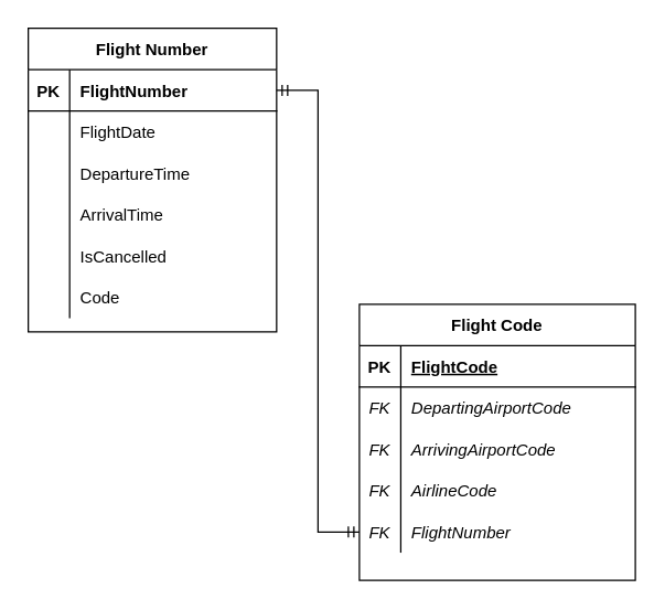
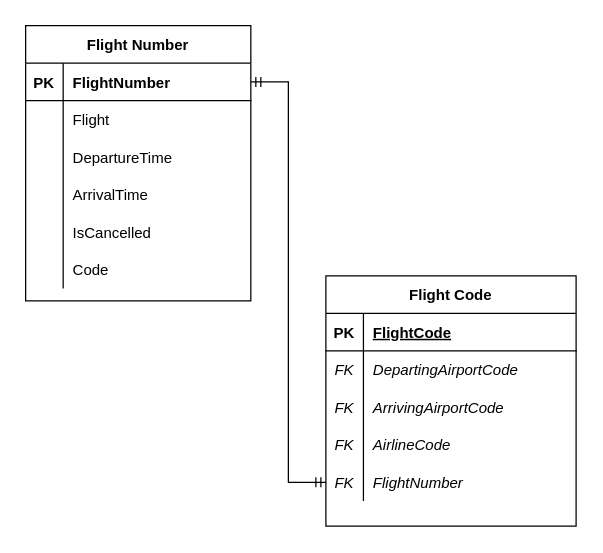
  <mxCell id="0" />
  <mxCell id="1" parent="0" />
  <mxCell id="2" value="Flight Code" style="shape=table;startSize=30;container=1;collapsible=1;childLayout=tableLayout;fixedRows=1;rowLines=0;fontStyle=1;align=center;resizeLast=1;" vertex="1" parent="1"><mxGeometry x="260" y="220" width="200" height="200" as="geometry" /></mxCell>
  <mxCell id="3" value="" style="shape=tableRow;horizontal=0;startSize=0;swimlaneHead=0;swimlaneBody=0;fillColor=none;collapsible=0;dropTarget=0;points=[[0,0.5],[1,0.5]];portConstraint=eastwest;top=0;left=0;right=0;bottom=1;" vertex="1" parent="2"><mxGeometry y="30" width="200" height="30" as="geometry" /></mxCell>
  <mxCell id="4" value="PK" style="shape=partialRectangle;connectable=0;fillColor=none;top=0;left=0;bottom=0;right=0;fontStyle=1;overflow=hidden;" vertex="1" parent="3"><mxGeometry width="30" height="30" as="geometry"><mxRectangle width="30" height="30" as="alternateBounds" /></mxGeometry></mxCell>
  <mxCell id="5" value="FlightCode" style="shape=partialRectangle;connectable=0;fillColor=none;top=0;left=0;bottom=0;right=0;align=left;spacingLeft=6;fontStyle=5;overflow=hidden;" vertex="1" parent="3"><mxGeometry x="30" width="170" height="30" as="geometry"><mxRectangle width="170" height="30" as="alternateBounds" /></mxGeometry></mxCell>
  <mxCell id="6" value="" style="shape=tableRow;horizontal=0;startSize=0;swimlaneHead=0;swimlaneBody=0;fillColor=none;collapsible=0;dropTarget=0;points=[[0,0.5],[1,0.5]];portConstraint=eastwest;top=0;left=0;right=0;bottom=0;" vertex="1" parent="2"><mxGeometry y="60" width="200" height="30" as="geometry" /></mxCell>
  <mxCell id="7" value="FK" style="shape=partialRectangle;connectable=0;fillColor=none;top=0;left=0;bottom=0;right=0;editable=1;overflow=hidden;fontStyle=2" vertex="1" parent="6"><mxGeometry width="30" height="30" as="geometry"><mxRectangle width="30" height="30" as="alternateBounds" /></mxGeometry></mxCell>
  <mxCell id="8" value="DepartingAirportCode" style="shape=partialRectangle;connectable=0;fillColor=none;top=0;left=0;bottom=0;right=0;align=left;spacingLeft=6;overflow=hidden;fontStyle=2" vertex="1" parent="6"><mxGeometry x="30" width="170" height="30" as="geometry"><mxRectangle width="170" height="30" as="alternateBounds" /></mxGeometry></mxCell>
  <mxCell id="9" value="" style="shape=tableRow;horizontal=0;startSize=0;swimlaneHead=0;swimlaneBody=0;fillColor=none;collapsible=0;dropTarget=0;points=[[0,0.5],[1,0.5]];portConstraint=eastwest;top=0;left=0;right=0;bottom=0;" vertex="1" parent="2"><mxGeometry y="90" width="200" height="30" as="geometry" /></mxCell>
  <mxCell id="10" value="FK" style="shape=partialRectangle;connectable=0;fillColor=none;top=0;left=0;bottom=0;right=0;editable=1;overflow=hidden;fontStyle=2" vertex="1" parent="9"><mxGeometry width="30" height="30" as="geometry"><mxRectangle width="30" height="30" as="alternateBounds" /></mxGeometry></mxCell>
  <mxCell id="11" value="ArrivingAirportCode" style="shape=partialRectangle;connectable=0;fillColor=none;top=0;left=0;bottom=0;right=0;align=left;spacingLeft=6;overflow=hidden;fontStyle=2" vertex="1" parent="9"><mxGeometry x="30" width="170" height="30" as="geometry"><mxRectangle width="170" height="30" as="alternateBounds" /></mxGeometry></mxCell>
  <mxCell id="12" value="" style="shape=tableRow;horizontal=0;startSize=0;swimlaneHead=0;swimlaneBody=0;fillColor=none;collapsible=0;dropTarget=0;points=[[0,0.5],[1,0.5]];portConstraint=eastwest;top=0;left=0;right=0;bottom=0;" vertex="1" parent="2"><mxGeometry y="120" width="200" height="30" as="geometry" /></mxCell>
  <mxCell id="13" value="FK" style="shape=partialRectangle;connectable=0;fillColor=none;top=0;left=0;bottom=0;right=0;editable=1;overflow=hidden;fontStyle=2" vertex="1" parent="12"><mxGeometry width="30" height="30" as="geometry"><mxRectangle width="30" height="30" as="alternateBounds" /></mxGeometry></mxCell>
  <mxCell id="14" value="AirlineCode" style="shape=partialRectangle;connectable=0;fillColor=none;top=0;left=0;bottom=0;right=0;align=left;spacingLeft=6;overflow=hidden;fontStyle=2" vertex="1" parent="12"><mxGeometry x="30" width="170" height="30" as="geometry"><mxRectangle width="170" height="30" as="alternateBounds" /></mxGeometry></mxCell>
  <mxCell id="15" value="" style="shape=tableRow;horizontal=0;startSize=0;swimlaneHead=0;swimlaneBody=0;fillColor=none;collapsible=0;dropTarget=0;points=[[0,0.5],[1,0.5]];portConstraint=eastwest;top=0;left=0;right=0;bottom=0;" vertex="1" parent="2"><mxGeometry y="150" width="200" height="30" as="geometry" /></mxCell>
  <mxCell id="16" value="FK" style="shape=partialRectangle;connectable=0;fillColor=none;top=0;left=0;bottom=0;right=0;fontStyle=2;overflow=hidden;" vertex="1" parent="15"><mxGeometry width="30" height="30" as="geometry"><mxRectangle width="30" height="30" as="alternateBounds" /></mxGeometry></mxCell>
  <mxCell id="17" value="FlightNumber" style="shape=partialRectangle;connectable=0;fillColor=none;top=0;left=0;bottom=0;right=0;align=left;spacingLeft=6;fontStyle=2;overflow=hidden;" vertex="1" parent="15"><mxGeometry x="30" width="170" height="30" as="geometry"><mxRectangle width="170" height="30" as="alternateBounds" /></mxGeometry></mxCell>
  <mxCell id="18" value="Flight Number" style="shape=table;startSize=30;container=1;collapsible=1;childLayout=tableLayout;fixedRows=1;rowLines=0;fontStyle=1;align=center;resizeLast=1;" vertex="1" parent="1"><mxGeometry x="20" y="20" width="180" height="220" as="geometry" /></mxCell>
  <mxCell id="19" value="" style="shape=tableRow;horizontal=0;startSize=0;swimlaneHead=0;swimlaneBody=0;fillColor=none;collapsible=0;dropTarget=0;points=[[0,0.5],[1,0.5]];portConstraint=eastwest;top=0;left=0;right=0;bottom=1;" vertex="1" parent="18"><mxGeometry y="30" width="180" height="30" as="geometry" /></mxCell>
  <mxCell id="20" value="PK" style="shape=partialRectangle;connectable=0;fillColor=none;top=0;left=0;bottom=0;right=0;fontStyle=1;overflow=hidden;" vertex="1" parent="19"><mxGeometry width="30" height="30" as="geometry"><mxRectangle width="30" height="30" as="alternateBounds" /></mxGeometry></mxCell>
  <mxCell id="21" value="FlightNumber" style="shape=partialRectangle;connectable=0;fillColor=none;top=0;left=0;bottom=0;right=0;align=left;spacingLeft=6;fontStyle=1;overflow=hidden;" vertex="1" parent="19"><mxGeometry x="30" width="150" height="30" as="geometry"><mxRectangle width="150" height="30" as="alternateBounds" /></mxGeometry></mxCell>
  <mxCell id="22" value="" style="shape=tableRow;horizontal=0;startSize=0;swimlaneHead=0;swimlaneBody=0;fillColor=none;collapsible=0;dropTarget=0;points=[[0,0.5],[1,0.5]];portConstraint=eastwest;top=0;left=0;right=0;bottom=0;" vertex="1" parent="18"><mxGeometry y="60" width="180" height="30" as="geometry" /></mxCell>
  <mxCell id="23" value="" style="shape=partialRectangle;connectable=0;fillColor=none;top=0;left=0;bottom=0;right=0;editable=1;overflow=hidden;" vertex="1" parent="22"><mxGeometry width="30" height="30" as="geometry"><mxRectangle width="30" height="30" as="alternateBounds" /></mxGeometry></mxCell>
- <mxCell id="24" value="FlightDate" style="shape=partialRectangle;connectable=0;fillColor=none;top=0;left=0;bottom=0;right=0;align=left;spacingLeft=6;overflow=hidden;" vertex="1" parent="22"><mxGeometry x="30" width="150" height="30" as="geometry"><mxRectangle width="150" height="30" as="alternateBounds" /></mxGeometry></mxCell>
+ <mxCell id="24" value="Flight" style="shape=partialRectangle;connectable=0;fillColor=none;top=0;left=0;bottom=0;right=0;align=left;spacingLeft=6;overflow=hidden;" vertex="1" parent="22"><mxGeometry x="30" width="150" height="30" as="geometry"><mxRectangle width="150" height="30" as="alternateBounds" /></mxGeometry></mxCell>
  <mxCell id="25" value="" style="shape=tableRow;horizontal=0;startSize=0;swimlaneHead=0;swimlaneBody=0;fillColor=none;collapsible=0;dropTarget=0;points=[[0,0.5],[1,0.5]];portConstraint=eastwest;top=0;left=0;right=0;bottom=0;" vertex="1" parent="18"><mxGeometry y="90" width="180" height="30" as="geometry" /></mxCell>
  <mxCell id="26" value="" style="shape=partialRectangle;connectable=0;fillColor=none;top=0;left=0;bottom=0;right=0;editable=1;overflow=hidden;" vertex="1" parent="25"><mxGeometry width="30" height="30" as="geometry"><mxRectangle width="30" height="30" as="alternateBounds" /></mxGeometry></mxCell>
  <mxCell id="27" value="DepartureTime" style="shape=partialRectangle;connectable=0;fillColor=none;top=0;left=0;bottom=0;right=0;align=left;spacingLeft=6;overflow=hidden;" vertex="1" parent="25"><mxGeometry x="30" width="150" height="30" as="geometry"><mxRectangle width="150" height="30" as="alternateBounds" /></mxGeometry></mxCell>
  <mxCell id="28" value="" style="shape=tableRow;horizontal=0;startSize=0;swimlaneHead=0;swimlaneBody=0;fillColor=none;collapsible=0;dropTarget=0;points=[[0,0.5],[1,0.5]];portConstraint=eastwest;top=0;left=0;right=0;bottom=0;" vertex="1" parent="18"><mxGeometry y="120" width="180" height="30" as="geometry" /></mxCell>
  <mxCell id="29" value="" style="shape=partialRectangle;connectable=0;fillColor=none;top=0;left=0;bottom=0;right=0;editable=1;overflow=hidden;" vertex="1" parent="28"><mxGeometry width="30" height="30" as="geometry"><mxRectangle width="30" height="30" as="alternateBounds" /></mxGeometry></mxCell>
  <mxCell id="30" value="ArrivalTime" style="shape=partialRectangle;connectable=0;fillColor=none;top=0;left=0;bottom=0;right=0;align=left;spacingLeft=6;overflow=hidden;" vertex="1" parent="28"><mxGeometry x="30" width="150" height="30" as="geometry"><mxRectangle width="150" height="30" as="alternateBounds" /></mxGeometry></mxCell>
  <mxCell id="31" value="" style="shape=tableRow;horizontal=0;startSize=0;swimlaneHead=0;swimlaneBody=0;fillColor=none;collapsible=0;dropTarget=0;points=[[0,0.5],[1,0.5]];portConstraint=eastwest;top=0;left=0;right=0;bottom=0;" vertex="1" parent="18"><mxGeometry y="150" width="180" height="30" as="geometry" /></mxCell>
  <mxCell id="32" value="" style="shape=partialRectangle;connectable=0;fillColor=none;top=0;left=0;bottom=0;right=0;editable=1;overflow=hidden;" vertex="1" parent="31"><mxGeometry width="30" height="30" as="geometry"><mxRectangle width="30" height="30" as="alternateBounds" /></mxGeometry></mxCell>
  <mxCell id="33" value="IsCancelled" style="shape=partialRectangle;connectable=0;fillColor=none;top=0;left=0;bottom=0;right=0;align=left;spacingLeft=6;overflow=hidden;" vertex="1" parent="31"><mxGeometry x="30" width="150" height="30" as="geometry"><mxRectangle width="150" height="30" as="alternateBounds" /></mxGeometry></mxCell>
  <mxCell id="34" value="" style="shape=tableRow;horizontal=0;startSize=0;swimlaneHead=0;swimlaneBody=0;fillColor=none;collapsible=0;dropTarget=0;points=[[0,0.5],[1,0.5]];portConstraint=eastwest;top=0;left=0;right=0;bottom=0;" vertex="1" parent="18"><mxGeometry y="180" width="180" height="30" as="geometry" /></mxCell>
  <mxCell id="35" value="" style="shape=partialRectangle;connectable=0;fillColor=none;top=0;left=0;bottom=0;right=0;editable=1;overflow=hidden;" vertex="1" parent="34"><mxGeometry width="30" height="30" as="geometry"><mxRectangle width="30" height="30" as="alternateBounds" /></mxGeometry></mxCell>
  <mxCell id="36" value="Code" style="shape=partialRectangle;connectable=0;fillColor=none;top=0;left=0;bottom=0;right=0;align=left;spacingLeft=6;overflow=hidden;" vertex="1" parent="34"><mxGeometry x="30" width="150" height="30" as="geometry"><mxRectangle width="150" height="30" as="alternateBounds" /></mxGeometry></mxCell>
  <mxCell id="37" value="" style="edgeStyle=entityRelationEdgeStyle;fontSize=12;html=1;endArrow=ERmandOne;startArrow=ERmandOne;rounded=0;exitX=1;exitY=0.5;exitDx=0;exitDy=0;entryX=0;entryY=0.5;entryDx=0;entryDy=0;" edge="1" parent="1" source="19" target="15"><mxGeometry width="100" height="100" relative="1" as="geometry"><mxPoint x="240" y="100" as="sourcePoint" /><mxPoint x="340" y="0" as="targetPoint" /></mxGeometry></mxCell>
